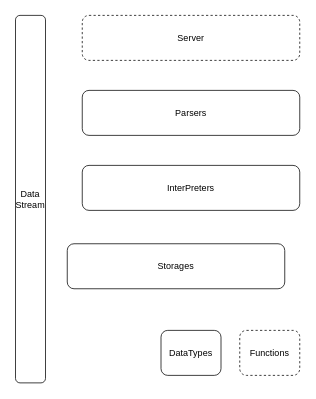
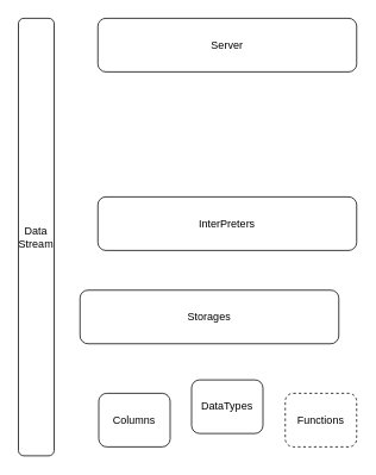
  <mxCell id="0" />
  <mxCell id="1" parent="0" />
  <mxCell id="2" value="Data&lt;br&gt;Stream" style="rounded=1;whiteSpace=wrap;html=1;" vertex="1" parent="1"><mxGeometry x="20" y="20" width="40" height="490" as="geometry" /></mxCell>
- <mxCell id="3" value="Server" style="rounded=1;whiteSpace=wrap;html=1;dashed=1;" vertex="1" parent="1"><mxGeometry x="109" y="20" width="290" height="60" as="geometry" /></mxCell>
- <mxCell id="4" value="Parsers" style="rounded=1;whiteSpace=wrap;html=1;" vertex="1" parent="1"><mxGeometry x="109" y="120" width="290" height="60" as="geometry" /></mxCell>
+ <mxCell id="3" value="Server" style="rounded=1;whiteSpace=wrap;html=1;" vertex="1" parent="1"><mxGeometry x="109" y="20" width="290" height="60" as="geometry" /></mxCell>
  <mxCell id="5" value="InterPreters" style="rounded=1;whiteSpace=wrap;html=1;" vertex="1" parent="1"><mxGeometry x="109" y="220" width="290" height="60" as="geometry" /></mxCell>
  <mxCell id="6" value="Storages" style="rounded=1;whiteSpace=wrap;html=1;" vertex="1" parent="1"><mxGeometry x="89" y="324.5" width="290" height="60" as="geometry" /></mxCell>
- <mxCell id="8" value="DataTypes" style="rounded=1;whiteSpace=wrap;html=1;" vertex="1" parent="1"><mxGeometry x="214" y="440" width="80" height="60" as="geometry" /></mxCell>
+ <mxCell id="7" value="Columns" style="rounded=1;whiteSpace=wrap;html=1;" vertex="1" parent="1"><mxGeometry x="110" y="440" width="80" height="60" as="geometry" /></mxCell>
+ <mxCell id="8" value="DataTypes" style="rounded=1;whiteSpace=wrap;html=1;" vertex="1" parent="1"><mxGeometry x="214" y="425" width="80" height="60" as="geometry" /></mxCell>
  <mxCell id="9" value="Functions" style="rounded=1;whiteSpace=wrap;html=1;dashed=1;" vertex="1" parent="1"><mxGeometry x="319" y="440" width="80" height="60" as="geometry" /></mxCell>
